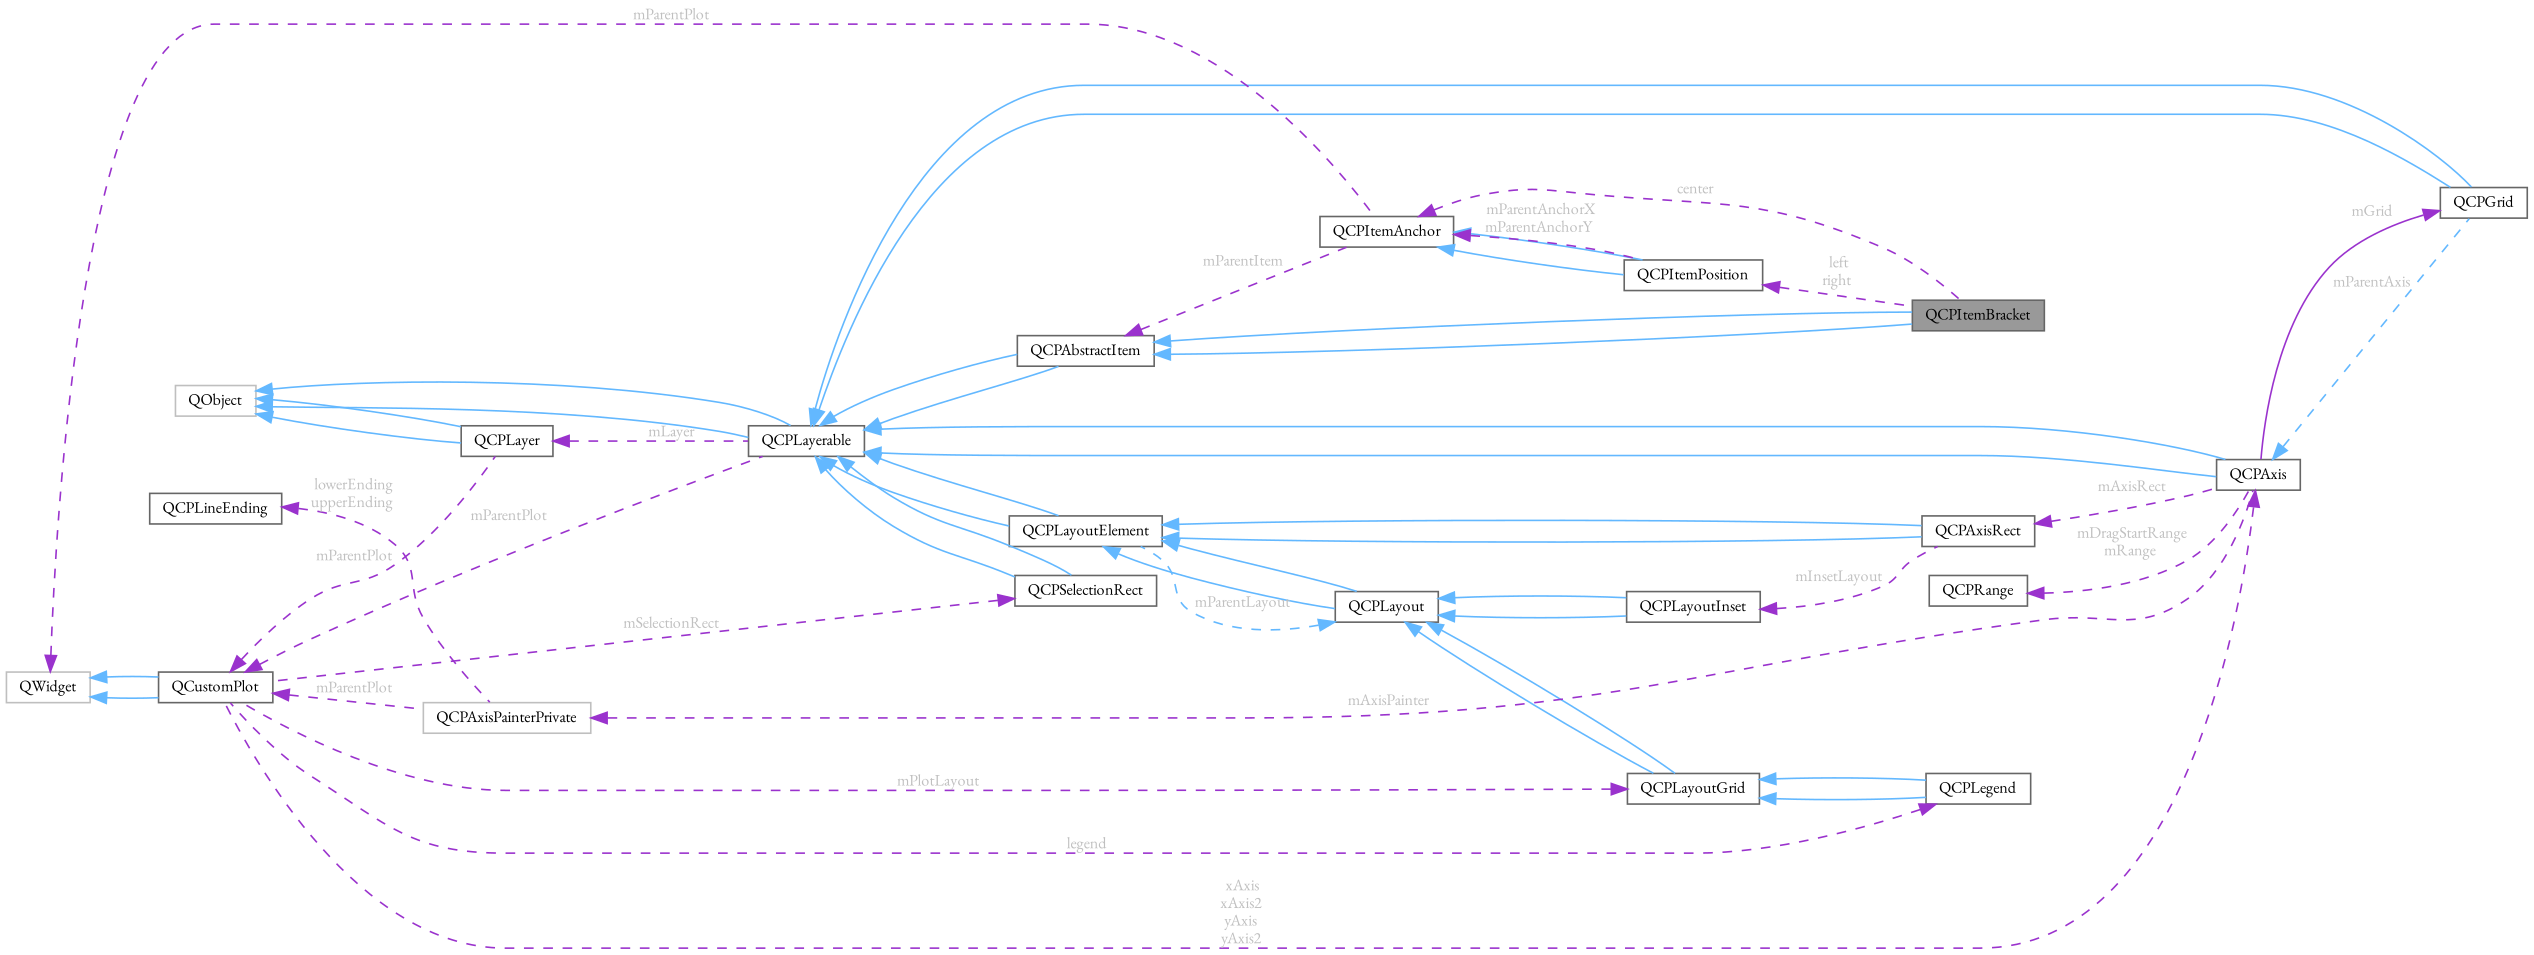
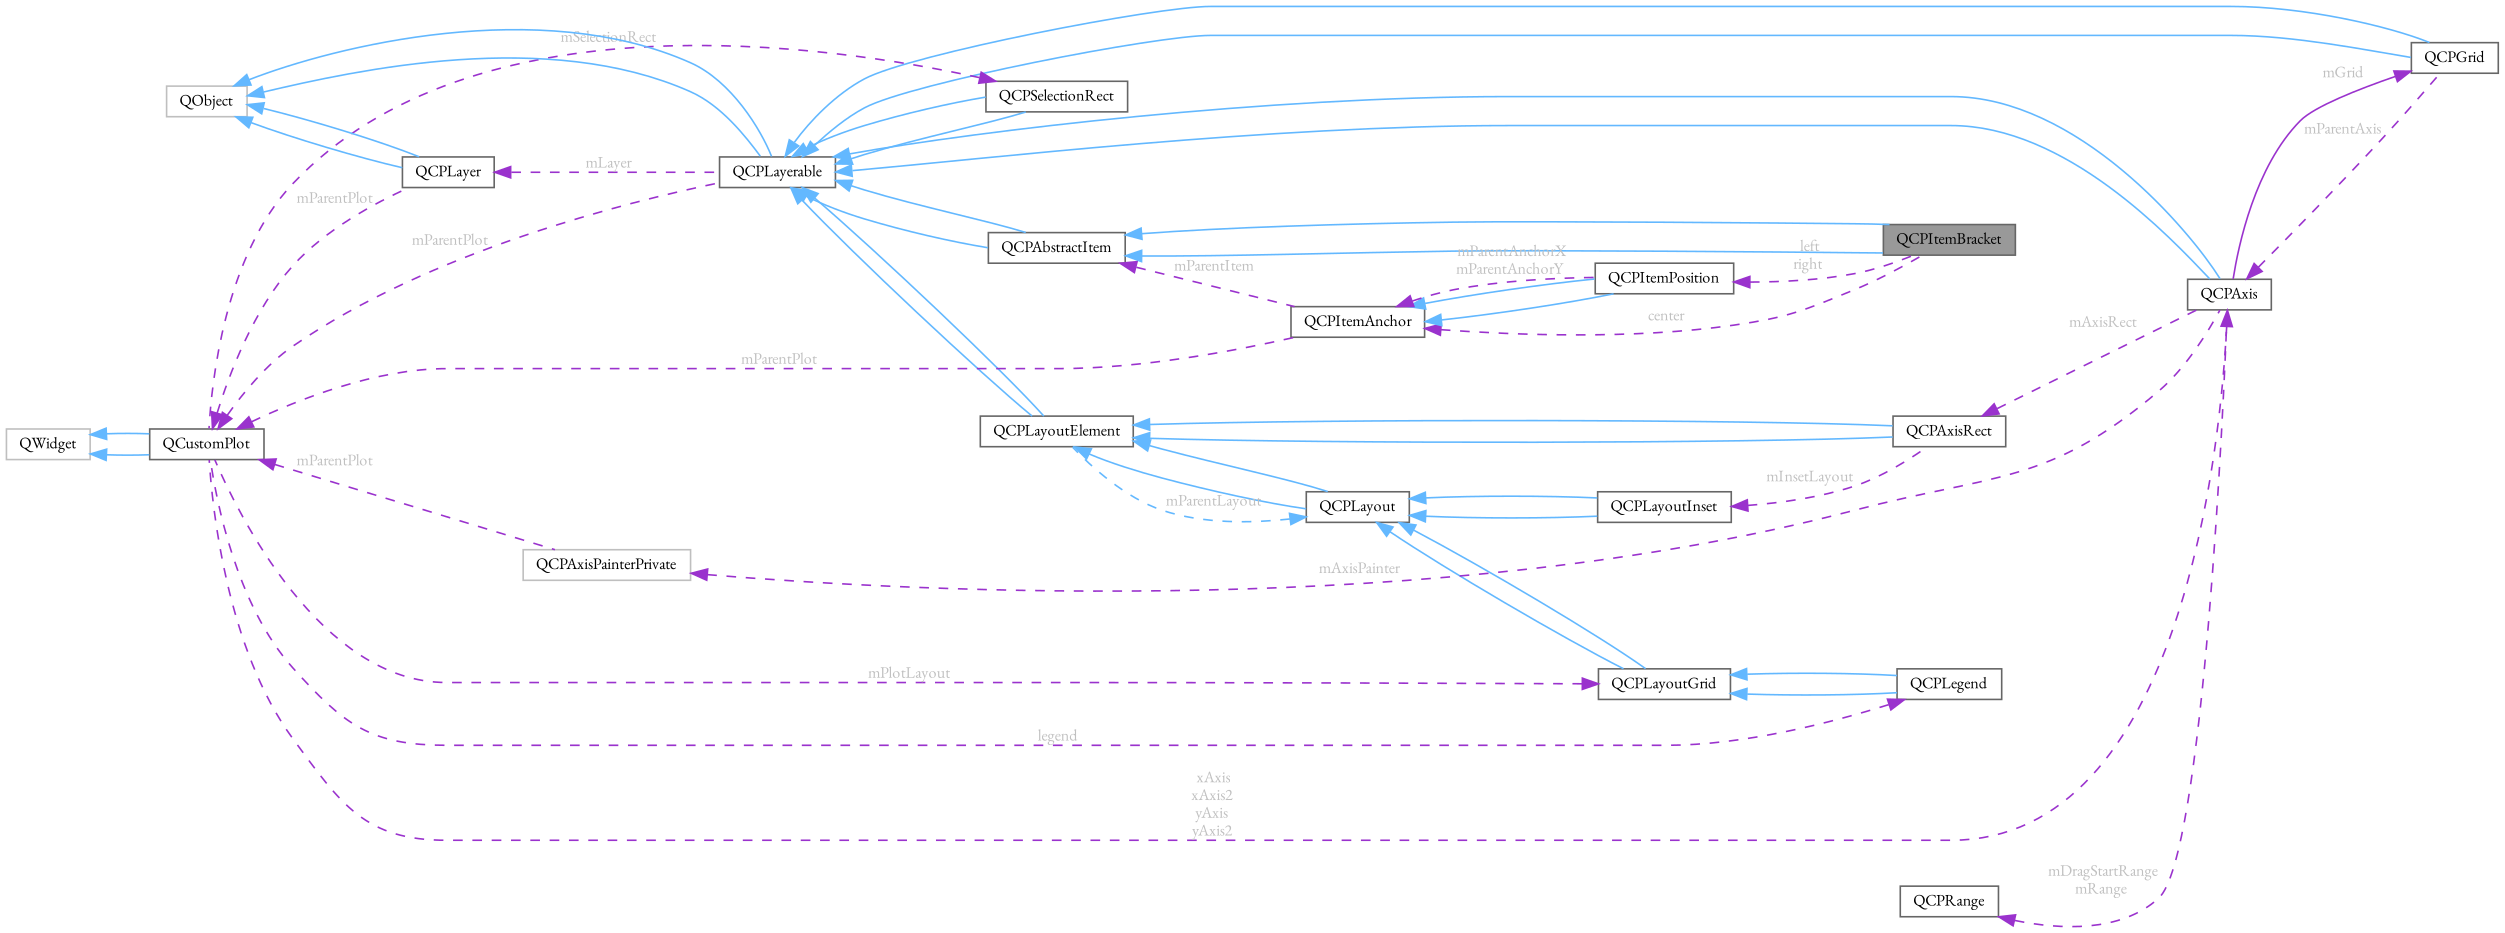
  digraph {
    fontname="EB Garamond"
    rankdir=LR
    node [color=gray40 fillcolor=white fontname="EB Garamond" fontsize=10 shape=box style=filled]
    edge [color=steelblue1 dir=back fontname="EB Garamond" fontsize=10 labelfontname=Helvetica labelfontsize=10 style=solid]
    n1 [fillcolor=grey60 fontcolor=black height=0.2 label=QCPItemBracket width=0.4]
    n2 [height=0.2 label=QCPAbstractItem width=0.4]
    n3 [height=0.2 label=QCPItemAnchor width=0.4]
    n4 [height=0.2 label=QCPItemPosition width=0.4]
    n5 [height=0.2 label=QCPLayerable width=0.4]
    n6 [height=0.2 label=QCPAxis width=0.4]
    n7 [height=0.2 label=QCPLayoutElement width=0.4]
    n8 [height=0.2 label=QCPGrid width=0.4]
    n9 [height=0.2 label=QCPSelectionRect width=0.4]
    n10 [height=0.2 label=QCustomPlot width=0.4]
    n11 [height=0.2 label=QCPAxisRect width=0.4]
    n12 [height=0.2 label=QCPLayout width=0.4]
    n13 [color=grey75 height=0.2 label=QObject width=0.4]
    n14 [height=0.2 label=QCPLayer width=0.4]
    n15 [color=grey75 height=0.2 label=QCPAxisPainterPrivate width=0.4]
    n16 [color=grey75 height=0.2 label=QWidget width=0.4]
    n17 [height=0.2 label=QCPLayoutInset width=0.4]
    n18 [height=0.2 label=QCPLayoutGrid width=0.4]
    n19 [height=0.2 label=QCPLegend width=0.4]
    n20 [height=0.2 label=QCPRange width=0.4]
-   n21 [height=0.2 label=QCPLineEnding width=0.4]
    n2 -> n1
    n2 -> n1
    n2 -> n3 [color=darkorchid3 fontcolor=grey label=" mParentItem" style=dashed]
    n3 -> n1 [color=darkorchid3 fontcolor=grey label=" center" style=dashed]
    n3 -> n4
    n3 -> n4
    n3 -> n4 [color=darkorchid3 fontcolor=grey label=" mParentAnchorX\nmParentAnchorY" style=dashed]
    n4 -> n1 [color=darkorchid3 fontcolor=grey label=" left\nright" style=dashed]
    n5 -> n2
    n5 -> n2
    n5 -> n6
    n5 -> n6
    n5 -> n7
    n5 -> n7
    n5 -> n8
    n5 -> n8
    n5 -> n9
    n5 -> n9
-   n6 -> n8 [fontcolor=grey label=" mParentAxis" style=dashed]
+   n6 -> n8 [color=darkorchid3 fontcolor=grey label=" mParentAxis" style=dashed]
    n6 -> n10 [color=darkorchid3 fontcolor=grey label=" xAxis\nxAxis2\nyAxis\nyAxis2" style=dashed]
    n7 -> n11
    n7 -> n11
    n7 -> n12
    n7 -> n12
    n8 -> n6 [color=darkorchid3 fontcolor=grey label=" mGrid"]
    n9 -> n10 [color=darkorchid3 fontcolor=grey label=" mSelectionRect" style=dashed]
-   n16 -> n3 [color=darkorchid3 fontcolor=grey label=" mParentPlot" style=dashed]
+   n10 -> n3 [color=darkorchid3 fontcolor=grey label=" mParentPlot" style=dashed]
    n10 -> n5 [color=darkorchid3 fontcolor=grey label=" mParentPlot" style=dashed]
    n10 -> n14 [color=darkorchid3 fontcolor=grey label=" mParentPlot" style=dashed]
    n10 -> n15 [color=darkorchid3 fontcolor=grey label=" mParentPlot" style=dashed]
    n11 -> n6 [color=darkorchid3 fontcolor=grey label=" mAxisRect" style=dashed]
    n12 -> n7 [fontcolor=grey label=" mParentLayout" style=dashed]
    n12 -> n17
    n12 -> n17
    n12 -> n18
    n12 -> n18
    n13 -> n5
    n13 -> n5
    n13 -> n14
    n13 -> n14
    n14 -> n5 [color=darkorchid3 fontcolor=grey label=" mLayer" style=dashed]
    n15 -> n6 [color=darkorchid3 fontcolor=grey label=" mAxisPainter" style=dashed]
    n16 -> n10
    n16 -> n10
    n17 -> n11 [color=darkorchid3 fontcolor=grey label=" mInsetLayout" style=dashed]
    n18 -> n10 [color=darkorchid3 fontcolor=grey label=" mPlotLayout" style=dashed]
    n18 -> n19
    n18 -> n19
    n19 -> n10 [color=darkorchid3 fontcolor=grey label=" legend" style=dashed]
    n20 -> n6 [color=darkorchid3 fontcolor=grey label=" mDragStartRange\nmRange" style=dashed]
-   n21 -> n15 [color=darkorchid3 fontcolor=grey label=" lowerEnding\nupperEnding" style=dashed]
  }
